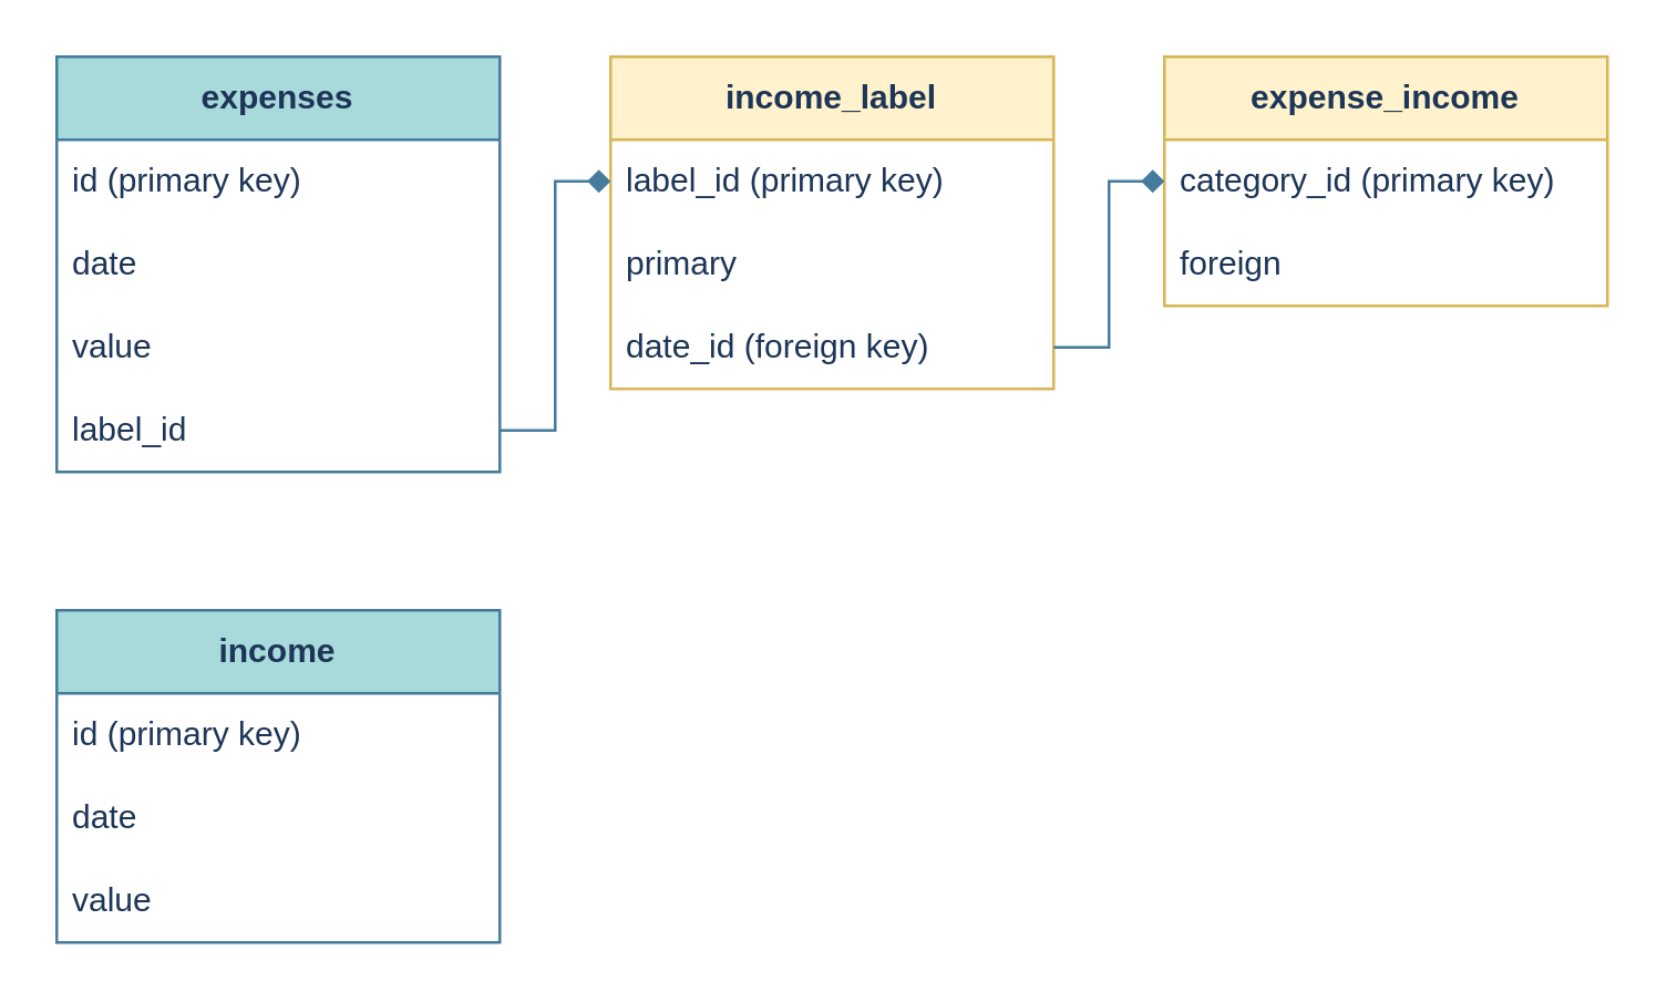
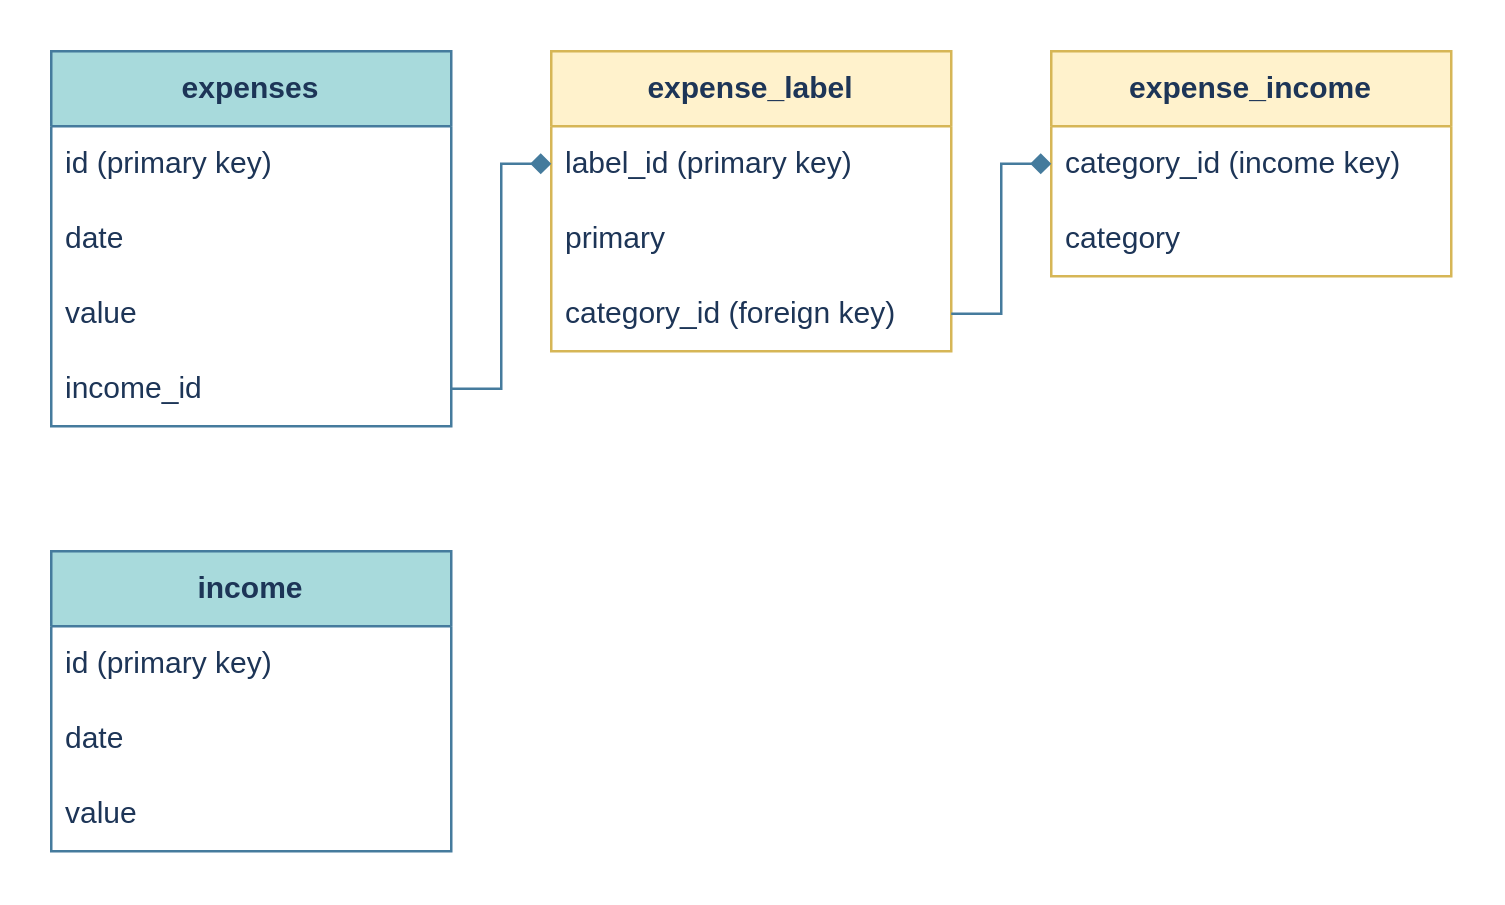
  <mxCell id="0" />
  <mxCell id="1" parent="0" />
  <mxCell id="2" value="&lt;b&gt;expenses&lt;/b&gt;" style="swimlane;fontStyle=0;childLayout=stackLayout;horizontal=1;startSize=30;horizontalStack=0;resizeParent=1;resizeParentMax=0;resizeLast=0;collapsible=1;marginBottom=0;whiteSpace=wrap;html=1;fillColor=#A8DADC;strokeColor=#457B9D;rounded=0;labelBackgroundColor=none;fontColor=#1D3557;" vertex="1" parent="1"><mxGeometry x="20" y="20" width="160" height="150" as="geometry" /></mxCell>
  <mxCell id="3" value="id (primary key)" style="text;strokeColor=none;fillColor=none;align=left;verticalAlign=middle;spacingLeft=4;spacingRight=4;overflow=hidden;points=[[0,0.5],[1,0.5]];portConstraint=eastwest;rotatable=0;whiteSpace=wrap;html=1;rounded=0;labelBackgroundColor=none;fontColor=#1D3557;" vertex="1" parent="2"><mxGeometry y="30" width="160" height="30" as="geometry" /></mxCell>
  <mxCell id="4" value="date" style="text;strokeColor=none;fillColor=none;align=left;verticalAlign=middle;spacingLeft=4;spacingRight=4;overflow=hidden;points=[[0,0.5],[1,0.5]];portConstraint=eastwest;rotatable=0;whiteSpace=wrap;html=1;rounded=0;labelBackgroundColor=none;fontColor=#1D3557;" vertex="1" parent="2"><mxGeometry y="60" width="160" height="30" as="geometry" /></mxCell>
  <mxCell id="5" value="value" style="text;strokeColor=none;fillColor=none;align=left;verticalAlign=middle;spacingLeft=4;spacingRight=4;overflow=hidden;points=[[0,0.5],[1,0.5]];portConstraint=eastwest;rotatable=0;whiteSpace=wrap;html=1;rounded=0;labelBackgroundColor=none;fontColor=#1D3557;" vertex="1" parent="2"><mxGeometry y="90" width="160" height="30" as="geometry" /></mxCell>
- <mxCell id="6" value="label_id" style="text;strokeColor=none;fillColor=none;align=left;verticalAlign=middle;spacingLeft=4;spacingRight=4;overflow=hidden;points=[[0,0.5],[1,0.5]];portConstraint=eastwest;rotatable=0;whiteSpace=wrap;html=1;rounded=0;labelBackgroundColor=none;fontColor=#1D3557;" vertex="1" parent="2"><mxGeometry y="120" width="160" height="30" as="geometry" /></mxCell>
+ <mxCell id="6" value="income_id" style="text;strokeColor=none;fillColor=none;align=left;verticalAlign=middle;spacingLeft=4;spacingRight=4;overflow=hidden;points=[[0,0.5],[1,0.5]];portConstraint=eastwest;rotatable=0;whiteSpace=wrap;html=1;rounded=0;labelBackgroundColor=none;fontColor=#1D3557;" vertex="1" parent="2"><mxGeometry y="120" width="160" height="30" as="geometry" /></mxCell>
  <mxCell id="7" value="&lt;b&gt;income&lt;/b&gt;" style="swimlane;fontStyle=0;childLayout=stackLayout;horizontal=1;startSize=30;horizontalStack=0;resizeParent=1;resizeParentMax=0;resizeLast=0;collapsible=1;marginBottom=0;whiteSpace=wrap;html=1;fillColor=#A8DADC;strokeColor=#457B9D;rounded=0;labelBackgroundColor=none;fontColor=#1D3557;" vertex="1" parent="1"><mxGeometry x="20" y="220" width="160" height="120" as="geometry" /></mxCell>
  <mxCell id="8" value="id (primary key)" style="text;strokeColor=none;fillColor=none;align=left;verticalAlign=middle;spacingLeft=4;spacingRight=4;overflow=hidden;points=[[0,0.5],[1,0.5]];portConstraint=eastwest;rotatable=0;whiteSpace=wrap;html=1;rounded=0;labelBackgroundColor=none;fontColor=#1D3557;" vertex="1" parent="7"><mxGeometry y="30" width="160" height="30" as="geometry" /></mxCell>
  <mxCell id="9" value="date" style="text;strokeColor=none;fillColor=none;align=left;verticalAlign=middle;spacingLeft=4;spacingRight=4;overflow=hidden;points=[[0,0.5],[1,0.5]];portConstraint=eastwest;rotatable=0;whiteSpace=wrap;html=1;rounded=0;labelBackgroundColor=none;fontColor=#1D3557;" vertex="1" parent="7"><mxGeometry y="60" width="160" height="30" as="geometry" /></mxCell>
  <mxCell id="10" value="value" style="text;strokeColor=none;fillColor=none;align=left;verticalAlign=middle;spacingLeft=4;spacingRight=4;overflow=hidden;points=[[0,0.5],[1,0.5]];portConstraint=eastwest;rotatable=0;whiteSpace=wrap;html=1;rounded=0;labelBackgroundColor=none;fontColor=#1D3557;" vertex="1" parent="7"><mxGeometry y="90" width="160" height="30" as="geometry" /></mxCell>
  <mxCell id="11" value="&lt;b&gt;expense_income&lt;/b&gt;" style="swimlane;fontStyle=0;childLayout=stackLayout;horizontal=1;startSize=30;horizontalStack=0;resizeParent=1;resizeParentMax=0;resizeLast=0;collapsible=1;marginBottom=0;whiteSpace=wrap;html=1;fillColor=#fff2cc;strokeColor=#d6b656;rounded=0;labelBackgroundColor=none;fontColor=#1D3557;" vertex="1" parent="1"><mxGeometry x="420" y="20" width="160" height="90" as="geometry" /></mxCell>
- <mxCell id="12" value="category_id (primary key)" style="text;strokeColor=none;fillColor=none;align=left;verticalAlign=middle;spacingLeft=4;spacingRight=4;overflow=hidden;points=[[0,0.5],[1,0.5]];portConstraint=eastwest;rotatable=0;whiteSpace=wrap;html=1;rounded=0;labelBackgroundColor=none;fontColor=#1D3557;" vertex="1" parent="11"><mxGeometry y="30" width="160" height="30" as="geometry" /></mxCell>
- <mxCell id="13" value="foreign" style="text;strokeColor=none;fillColor=none;align=left;verticalAlign=middle;spacingLeft=4;spacingRight=4;overflow=hidden;points=[[0,0.5],[1,0.5]];portConstraint=eastwest;rotatable=0;whiteSpace=wrap;html=1;rounded=0;labelBackgroundColor=none;fontColor=#1D3557;" vertex="1" parent="11"><mxGeometry y="60" width="160" height="30" as="geometry" /></mxCell>
- <mxCell id="14" value="&lt;b&gt;income_label&lt;/b&gt;" style="swimlane;fontStyle=0;childLayout=stackLayout;horizontal=1;startSize=30;horizontalStack=0;resizeParent=1;resizeParentMax=0;resizeLast=0;collapsible=1;marginBottom=0;whiteSpace=wrap;html=1;fillColor=#fff2cc;strokeColor=#d6b656;rounded=0;labelBackgroundColor=none;fontColor=#1D3557;" vertex="1" parent="1"><mxGeometry x="220" y="20" width="160" height="120" as="geometry" /></mxCell>
+ <mxCell id="12" value="category_id (income key)" style="text;strokeColor=none;fillColor=none;align=left;verticalAlign=middle;spacingLeft=4;spacingRight=4;overflow=hidden;points=[[0,0.5],[1,0.5]];portConstraint=eastwest;rotatable=0;whiteSpace=wrap;html=1;rounded=0;labelBackgroundColor=none;fontColor=#1D3557;" vertex="1" parent="11"><mxGeometry y="30" width="160" height="30" as="geometry" /></mxCell>
+ <mxCell id="13" value="category" style="text;strokeColor=none;fillColor=none;align=left;verticalAlign=middle;spacingLeft=4;spacingRight=4;overflow=hidden;points=[[0,0.5],[1,0.5]];portConstraint=eastwest;rotatable=0;whiteSpace=wrap;html=1;rounded=0;labelBackgroundColor=none;fontColor=#1D3557;" vertex="1" parent="11"><mxGeometry y="60" width="160" height="30" as="geometry" /></mxCell>
+ <mxCell id="14" value="&lt;b&gt;expense_label&lt;/b&gt;" style="swimlane;fontStyle=0;childLayout=stackLayout;horizontal=1;startSize=30;horizontalStack=0;resizeParent=1;resizeParentMax=0;resizeLast=0;collapsible=1;marginBottom=0;whiteSpace=wrap;html=1;fillColor=#fff2cc;strokeColor=#d6b656;rounded=0;labelBackgroundColor=none;fontColor=#1D3557;" vertex="1" parent="1"><mxGeometry x="220" y="20" width="160" height="120" as="geometry" /></mxCell>
  <mxCell id="15" value="label_id (primary key)" style="text;strokeColor=none;fillColor=none;align=left;verticalAlign=middle;spacingLeft=4;spacingRight=4;overflow=hidden;points=[[0,0.5],[1,0.5]];portConstraint=eastwest;rotatable=0;whiteSpace=wrap;html=1;rounded=0;labelBackgroundColor=none;fontColor=#1D3557;" vertex="1" parent="14"><mxGeometry y="30" width="160" height="30" as="geometry" /></mxCell>
  <mxCell id="16" value="primary" style="text;strokeColor=none;fillColor=none;align=left;verticalAlign=middle;spacingLeft=4;spacingRight=4;overflow=hidden;points=[[0,0.5],[1,0.5]];portConstraint=eastwest;rotatable=0;whiteSpace=wrap;html=1;rounded=0;labelBackgroundColor=none;fontColor=#1D3557;" vertex="1" parent="14"><mxGeometry y="60" width="160" height="30" as="geometry" /></mxCell>
- <mxCell id="17" value="date_id (foreign key)" style="text;strokeColor=none;fillColor=none;align=left;verticalAlign=middle;spacingLeft=4;spacingRight=4;overflow=hidden;points=[[0,0.5],[1,0.5]];portConstraint=eastwest;rotatable=0;whiteSpace=wrap;html=1;rounded=0;labelBackgroundColor=none;fontColor=#1D3557;" vertex="1" parent="14"><mxGeometry y="90" width="160" height="30" as="geometry" /></mxCell>
+ <mxCell id="17" value="category_id (foreign key)" style="text;strokeColor=none;fillColor=none;align=left;verticalAlign=middle;spacingLeft=4;spacingRight=4;overflow=hidden;points=[[0,0.5],[1,0.5]];portConstraint=eastwest;rotatable=0;whiteSpace=wrap;html=1;rounded=0;labelBackgroundColor=none;fontColor=#1D3557;" vertex="1" parent="14"><mxGeometry y="90" width="160" height="30" as="geometry" /></mxCell>
  <mxCell id="18" style="edgeStyle=orthogonalEdgeStyle;rounded=0;orthogonalLoop=1;jettySize=auto;html=1;exitX=1;exitY=0.5;exitDx=0;exitDy=0;entryX=0;entryY=0.5;entryDx=0;entryDy=0;fillColor=#A8DADC;strokeColor=#457B9D;labelBackgroundColor=none;fontColor=default;endArrow=diamond;" edge="1" parent="1" source="6" target="15"><mxGeometry relative="1" as="geometry" /></mxCell>
  <mxCell id="19" style="edgeStyle=orthogonalEdgeStyle;rounded=0;orthogonalLoop=1;jettySize=auto;html=1;exitX=1;exitY=0.5;exitDx=0;exitDy=0;entryX=0;entryY=0.5;entryDx=0;entryDy=0;fillColor=#A8DADC;strokeColor=#457B9D;labelBackgroundColor=none;fontColor=default;endArrow=diamond;" edge="1" parent="1" source="17" target="12"><mxGeometry relative="1" as="geometry" /></mxCell>
